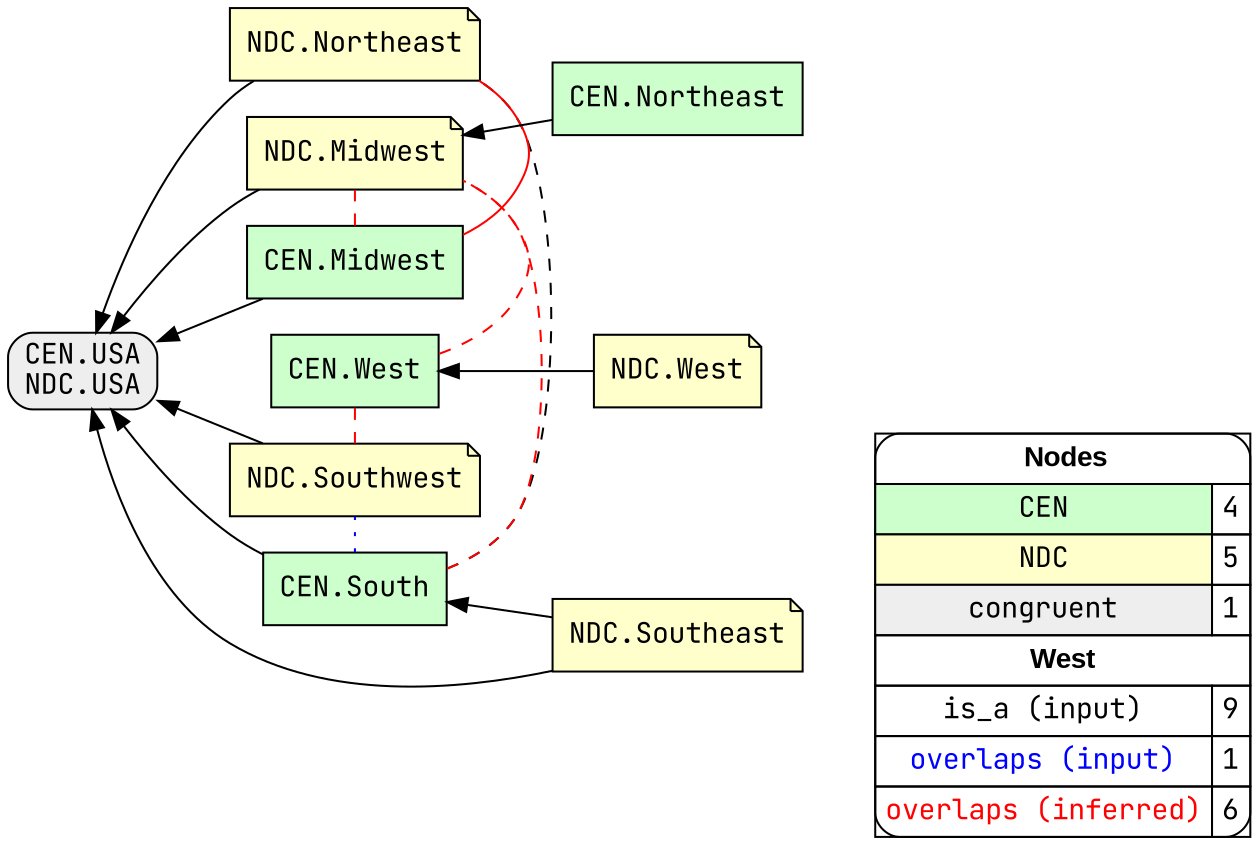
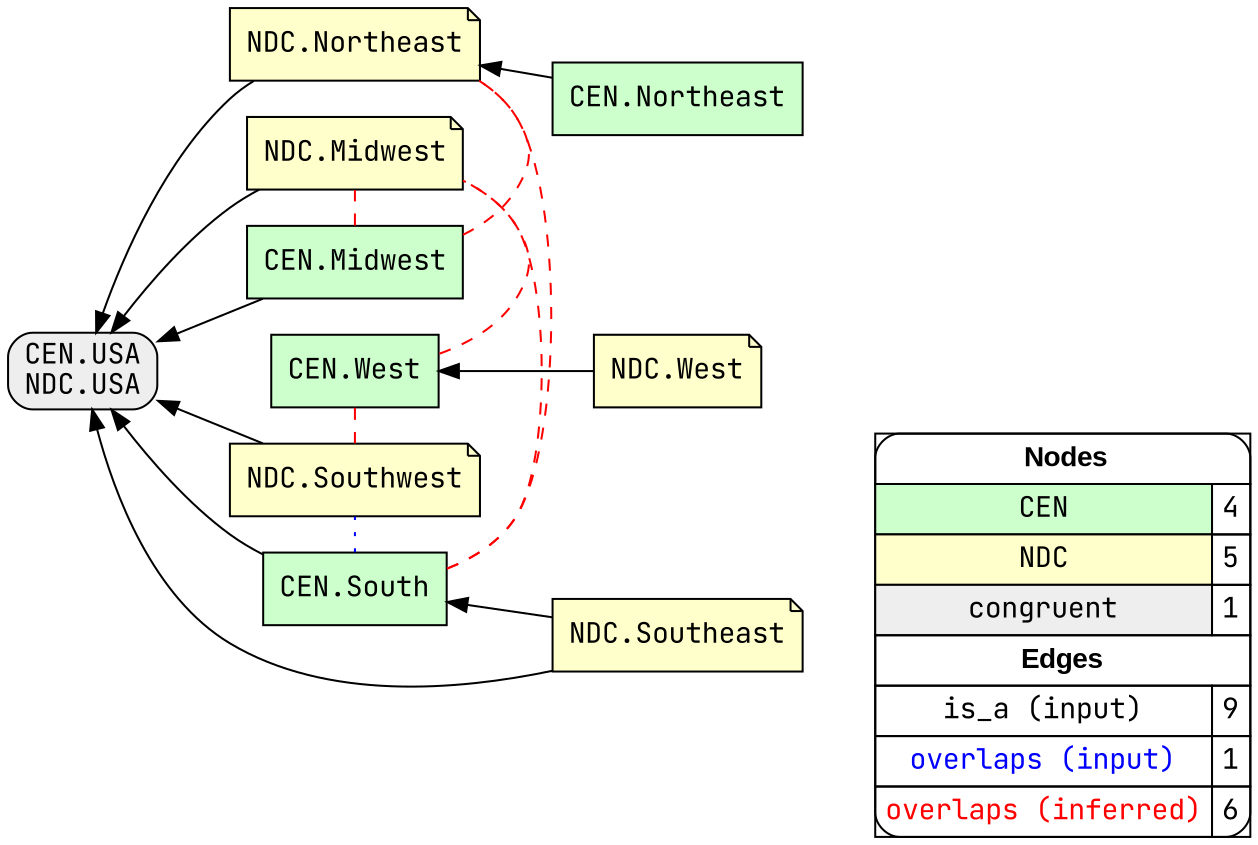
  digraph {
    fontname="JetBrains Mono"
    rankdir=RL
    node [fillcolor="#FFFFCC" fontname="JetBrains Mono" shape=box style=filled]
    edge [arrowhead=normal color="#000000" constraint=true fontname="JetBrains Mono" penwidth=1 style=solid]
-   n1 [fillcolor=white label=<   <TABLE BORDER="0" CELLBORDER="1" CELLSPACING="0" CELLPADDING="4">  <TR> <TD COLSPAN="2"><font face="Arial Black"> Nodes</font></TD> </TR>  <TR>   <TD bgcolor="#CCFFCC" fontname="helvetica">CEN</TD>   <TD>4</TD>   </TR>  <TR>   <TD bgcolor="#FFFFCC" fontname="helvetica">NDC</TD>   <TD>5</TD>   </TR>  <TR>   <TD bgcolor="#EEEEEE" fontname="helvetica">congruent</TD>   <TD>1</TD>   </TR>  <TR> <TD COLSPAN="2"><font face = "Arial Black"> West </font></TD> </TR>  <TR>   <TD><font color ="#000000">is_a (input)</font></TD><TD>9</TD> </TR> <TR>   <TD><font color ="#0000FF">overlaps (input)</font></TD><TD>1</TD> </TR> <TR>   <TD><font color ="#FF0000">overlaps (inferred)</font></TD><TD>6</TD> </TR> </TABLE>   > margin=0 style="filled,rounded"]
+   n1 [fillcolor=white label=<   <TABLE BORDER="0" CELLBORDER="1" CELLSPACING="0" CELLPADDING="4">  <TR> <TD COLSPAN="2"><font face="Arial Black"> Nodes</font></TD> </TR>  <TR>   <TD bgcolor="#CCFFCC" fontname="helvetica">CEN</TD>   <TD>4</TD>   </TR>  <TR>   <TD bgcolor="#FFFFCC" fontname="helvetica">NDC</TD>   <TD>5</TD>   </TR>  <TR>   <TD bgcolor="#EEEEEE" fontname="helvetica">congruent</TD>   <TD>1</TD>   </TR>  <TR> <TD COLSPAN="2"><font face = "Arial Black"> Edges </font></TD> </TR>  <TR>   <TD><font color ="#000000">is_a (input)</font></TD><TD>9</TD> </TR> <TR>   <TD><font color ="#0000FF">overlaps (input)</font></TD><TD>1</TD> </TR> <TR>   <TD><font color ="#FF0000">overlaps (inferred)</font></TD><TD>6</TD> </TR> </TABLE>   > margin=0 style="filled,rounded"]
    "CEN.South" [fillcolor="#CCFFCC"]
    "NDC.Northeast" [shape=note]
    "NDC.Midwest" [shape=note]
    "NDC.Southwest" [shape=note]
    "CEN.USA\nNDC.USA" [fillcolor="#EEEEEE" style="filled,rounded"]
    "CEN.Midwest" [fillcolor="#CCFFCC"]
    "CEN.West" [fillcolor="#CCFFCC"]
    "CEN.Northeast" [fillcolor="#CCFFCC"]
    "NDC.Southeast" [shape=note]
    "NDC.West" [shape=note]
    subgraph sub_1 {
      rank=source
      n1
    }
-   "CEN.South" -> "NDC.Northeast" [arrowhead=none constraint=false style=dashed]
+   "CEN.South" -> "NDC.Northeast" [arrowhead=none color="#FF0000" constraint=false style=dashed]
    "CEN.South" -> "NDC.Midwest" [arrowhead=none color="#FF0000" constraint=false style=dashed]
    "CEN.South" -> "NDC.Southwest" [arrowhead=none color="#0000FF" constraint=false style=dotted]
    "CEN.South" -> "CEN.USA\nNDC.USA"
    "NDC.Northeast" -> "CEN.USA\nNDC.USA"
    "NDC.Midwest" -> "CEN.USA\nNDC.USA"
    "NDC.Southwest" -> "CEN.USA\nNDC.USA"
-   "CEN.Midwest" -> "NDC.Northeast" [arrowhead=none color="#FF0000" constraint=false]
+   "CEN.Midwest" -> "NDC.Northeast" [arrowhead=none color="#FF0000" constraint=false style=dashed]
    "CEN.Midwest" -> "NDC.Midwest" [arrowhead=none color="#FF0000" constraint=false style=dashed]
    "CEN.Midwest" -> "CEN.USA\nNDC.USA"
    "CEN.West" -> "NDC.Midwest" [arrowhead=none color="#FF0000" constraint=false style=dashed]
    "CEN.West" -> "NDC.Southwest" [arrowhead=none color="#FF0000" constraint=false style=dashed]
-   "CEN.Northeast" -> "NDC.Midwest"
+   "CEN.Northeast" -> "NDC.Northeast"
    "NDC.Southeast" -> "CEN.South"
    "NDC.Southeast" -> "CEN.USA\nNDC.USA"
    "NDC.West" -> "CEN.West"
  }
